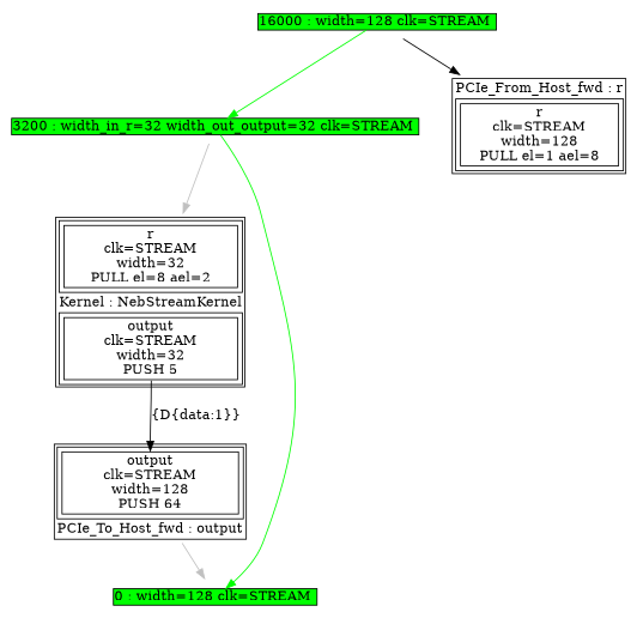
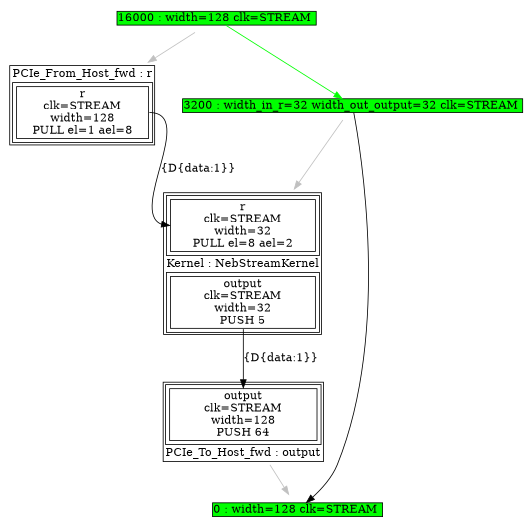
  digraph {
    node [shape=plaintext]
    edge [color=gray]
    n1 [label=<<TABLE  BORDER="1" CELLPADDING="1" CELLSPACING="1"><TR><TD BGCOLOR="white" BORDER="0" PORT="inputs" ROWSPAN="1" COLSPAN="1"><TABLE  BORDER="1" CELLPADDING="1" CELLSPACING="4"><TR><TD BGCOLOR="white" BORDER="1" PORT="r" ROWSPAN="1" COLSPAN="1">r<BR/>clk=STREAM<BR/>width=32<BR/>PULL el=8 ael=2</TD></TR></TABLE></TD></TR><TR><TD BGCOLOR="white" BORDER="0" PORT="node_info" ROWSPAN="1" COLSPAN="1">Kernel : NebStreamKernel</TD></TR><TR><TD BGCOLOR="white" BORDER="0" PORT="outputs" ROWSPAN="1" COLSPAN="1"><TABLE  BORDER="1" CELLPADDING="1" CELLSPACING="4"><TR><TD BGCOLOR="white" BORDER="1" PORT="output" ROWSPAN="1" COLSPAN="1">output<BR/>clk=STREAM<BR/>width=32<BR/>PUSH 5</TD></TR></TABLE></TD></TR></TABLE>>]
    n2 [label=<<TABLE  BORDER="1" CELLPADDING="1" CELLSPACING="1"><TR><TD BGCOLOR="white" BORDER="0" PORT="inputs" ROWSPAN="1" COLSPAN="1"><TABLE  BORDER="1" CELLPADDING="1" CELLSPACING="4"><TR><TD BGCOLOR="white" BORDER="1" PORT="output" ROWSPAN="1" COLSPAN="1">output<BR/>clk=STREAM<BR/>width=128<BR/>PUSH 64</TD></TR></TABLE></TD></TR><TR><TD BGCOLOR="white" BORDER="0" PORT="node_info" ROWSPAN="1" COLSPAN="1">PCIe_To_Host_fwd : output</TD></TR></TABLE>>]
    n3 [label=<<TABLE  BORDER="0" CELLPADDING="0" CELLSPACING="0"><TR><TD BGCOLOR="green" BORDER="1" PORT="assignment_2" ROWSPAN="1" COLSPAN="1">0 : width=128 clk=STREAM </TD></TR></TABLE>>]
    n4 [label=<<TABLE  BORDER="0" CELLPADDING="0" CELLSPACING="0"><TR><TD BGCOLOR="green" BORDER="1" PORT="assignment_6" ROWSPAN="1" COLSPAN="1">3200 : width_in_r=32 width_out_output=32 clk=STREAM </TD></TR></TABLE>>]
    n5 [label=<<TABLE  BORDER="1" CELLPADDING="1" CELLSPACING="1"><TR><TD BGCOLOR="white" BORDER="0" PORT="node_info" ROWSPAN="1" COLSPAN="1">PCIe_From_Host_fwd : r</TD></TR><TR><TD BGCOLOR="white" BORDER="0" PORT="outputs" ROWSPAN="1" COLSPAN="1"><TABLE  BORDER="1" CELLPADDING="1" CELLSPACING="4"><TR><TD BGCOLOR="white" BORDER="1" PORT="r" ROWSPAN="1" COLSPAN="1">r<BR/>clk=STREAM<BR/>width=128<BR/>PULL el=1 ael=8</TD></TR></TABLE></TD></TR></TABLE>>]
    n6 [label=<<TABLE  BORDER="0" CELLPADDING="0" CELLSPACING="0"><TR><TD BGCOLOR="green" BORDER="1" PORT="assignment_9" ROWSPAN="1" COLSPAN="1">16000 : width=128 clk=STREAM </TD></TR></TABLE>>]
    n1 -> n2 [headport=output label="{D{data:1}}" tailport=output color=""]
    n2 -> n3
    n4 -> n1
-   n4 -> n3 [color=green headport=assignment_2 tailport=assignment_6]
+   n4 -> n3 [color=black headport=assignment_2 tailport=assignment_6]
+   n5 -> n1 [headport=r label="{D{data:1}}" tailport=r color=""]
    n6 -> n4 [color=green headport=assignment_6 tailport=assignment_9]
-   n6 -> n5 [color=black]
+   n6 -> n5
  }
